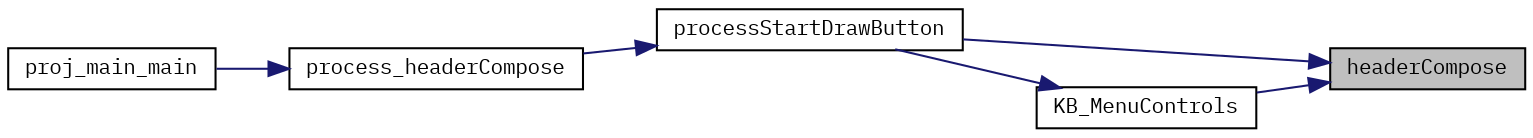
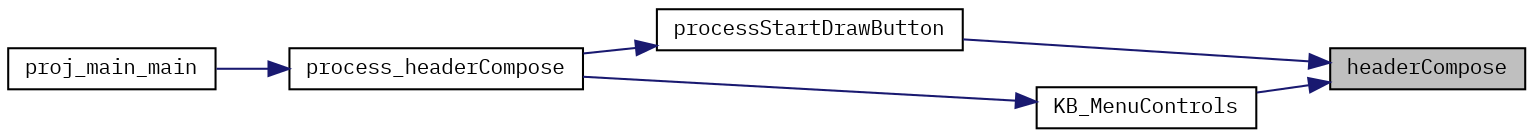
  digraph {
    fontname="IBM Plex Mono"
    rankdir=RL
    node [color=black fillcolor=white fontname="IBM Plex Mono" fontsize=10 shape=record style=filled]
    edge [color=midnightblue dir=back fontname="IBM Plex Mono" fontsize=10 labelfontname=Helvetica labelfontsize=10 style=solid]
    n1 [fillcolor=grey75 fontcolor=black height=0.2 label=headerCompose width=0.4]
    n2 [height=0.2 label=KB_MenuControls width=0.4]
    n3 [height=0.2 label=processStartDrawButton width=0.4]
    n4 [height=0.2 label=process_headerCompose width=0.4]
    n5 [height=0.2 label=proj_main_main width=0.4]
    n1 -> n2
    n1 -> n3
-   n2 -> n3
+   n2 -> n4
    n3 -> n4
    n4 -> n5
  }
